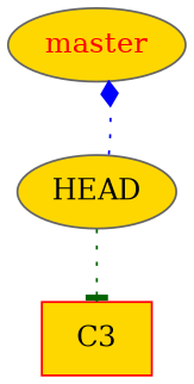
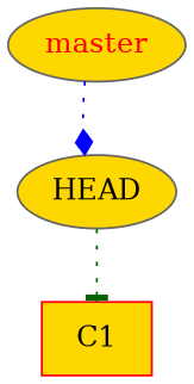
  digraph {
    node [color=gray40 fillcolor=gold shape=ellipse style=filled]
    edge [style=dotted]
    master [fontcolor=red]
    HEAD
-   C1 [color=red shape=rectangle label=C3]
-   HEAD -> master [arrowhead=diamond color=blue]
+   C1 [color=red shape=rectangle]
+   master -> HEAD [arrowhead=diamond color=blue]
    HEAD -> C1 [arrowhead=tee color=darkgreen]
  }
